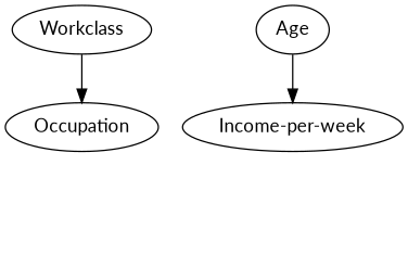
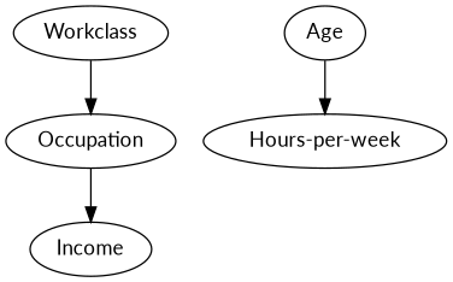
  digraph {
    fontname=Lato
    node [fontname=Lato]
    edge [fontname=Lato]
    Occupation
+   Income
    Workclass
    Age
-   "Hours-per-week" [label="Income-per-week"]
+   "Hours-per-week"
+   Occupation -> Income
    Workclass -> Occupation
    Age -> "Hours-per-week"
  }
